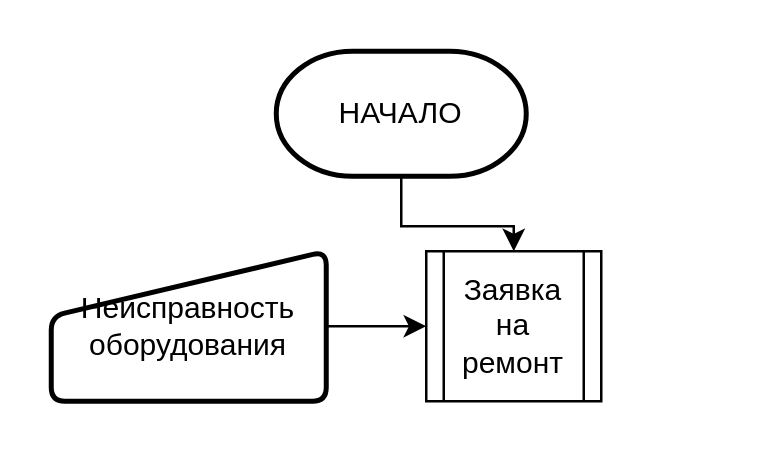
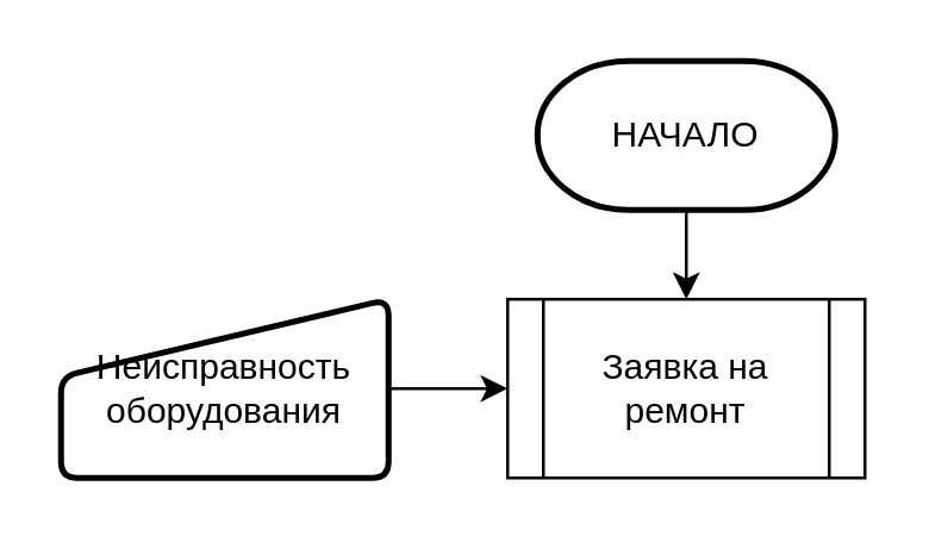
  <mxCell id="0" />
  <mxCell id="1" parent="0" />
  <mxCell id="2" value="" style="edgeStyle=orthogonalEdgeStyle;rounded=0;orthogonalLoop=1;jettySize=auto;html=1;" edge="1" parent="1" source="3" target="4"><mxGeometry relative="1" as="geometry" /></mxCell>
- <mxCell id="3" value="НАЧАЛО" style="strokeWidth=2;html=1;shape=mxgraph.flowchart.terminator;whiteSpace=wrap;" vertex="1" parent="1"><mxGeometry x="110" y="20" width="100" height="50" as="geometry" /></mxCell>
- <mxCell id="4" value="Заявка на ремонт" style="shape=process;whiteSpace=wrap;html=1;backgroundOutline=1;" vertex="1" parent="1"><mxGeometry x="170" y="100" width="70" height="60" as="geometry" /></mxCell>
+ <mxCell id="3" value="НАЧАЛО" style="strokeWidth=2;html=1;shape=mxgraph.flowchart.terminator;whiteSpace=wrap;" vertex="1" parent="1"><mxGeometry x="180" y="20" width="100" height="50" as="geometry" /></mxCell>
+ <mxCell id="4" value="Заявка на ремонт" style="shape=process;whiteSpace=wrap;html=1;backgroundOutline=1;" vertex="1" parent="1"><mxGeometry x="170" y="100" width="120" height="60" as="geometry" /></mxCell>
  <mxCell id="5" value="" style="edgeStyle=orthogonalEdgeStyle;rounded=0;orthogonalLoop=1;jettySize=auto;html=1;" edge="1" parent="1" source="6" target="4"><mxGeometry relative="1" as="geometry" /></mxCell>
  <mxCell id="6" value="Неисправность оборудования" style="html=1;strokeWidth=2;shape=manualInput;whiteSpace=wrap;rounded=1;size=26;arcSize=11;" vertex="1" parent="1"><mxGeometry x="20" y="100" width="110" height="60" as="geometry" /></mxCell>
